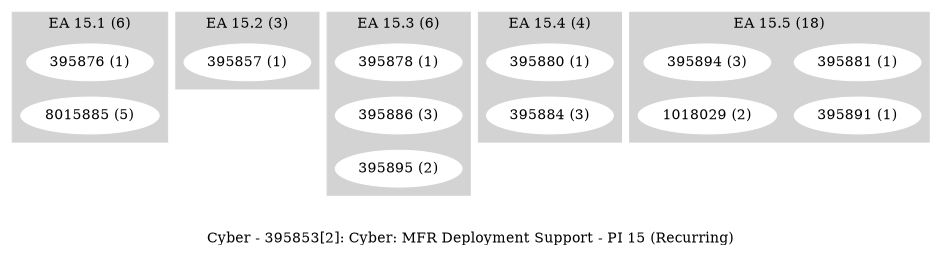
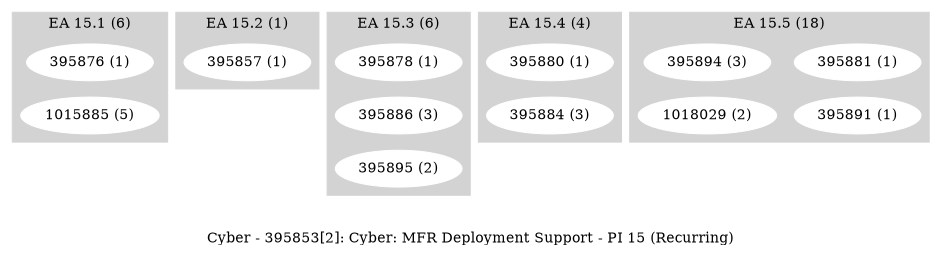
  digraph {
    label="Cyber - 395853[2]: Cyber: MFR Deployment Support - PI 15 (Recurring)"
    ranksep=.1
    node [color=white style=filled]
    edge [style=invis]
    "395876 (1)"
-   "1015885 (5)" [label="8015885 (5)"]
+   "1015885 (5)"
    n3 [label="395857 (1)"]
    "395878 (1)"
    "395886 (3)"
    "395895 (2)"
    "395880 (1)"
    "395884 (3)"
    "395881 (1)"
    "395891 (1)"
    "395894 (3)"
    "1018029 (2)"
    subgraph cluster_1 {
      color=lightgrey
      label="EA 15.1 (6)"
      style=filled
      "395876 (1)"
      "1015885 (5)"
    }
    subgraph cluster_2 {
      color=lightgrey
-     label="EA 15.2 (3)"
+     label="EA 15.2 (1)"
      style=filled
      n3
    }
    subgraph cluster_3 {
      color=lightgrey
      label="EA 15.3 (6)"
      style=filled
      "395878 (1)"
      "395886 (3)"
      "395895 (2)"
    }
    subgraph cluster_4 {
      color=lightgrey
      label="EA 15.4 (4)"
      style=filled
      "395880 (1)"
      "395884 (3)"
    }
    subgraph cluster_5 {
      color=lightgrey
      label="EA 15.5 (18)"
      style=filled
      "395881 (1)"
      "395891 (1)"
      "395894 (3)"
      "1018029 (2)"
    }
    "395876 (1)" -> "1015885 (5)"
    "395878 (1)" -> "395886 (3)"
    "395886 (3)" -> "395895 (2)"
    "395880 (1)" -> "395884 (3)"
    "395881 (1)" -> "395891 (1)"
    "395894 (3)" -> "1018029 (2)"
  }
